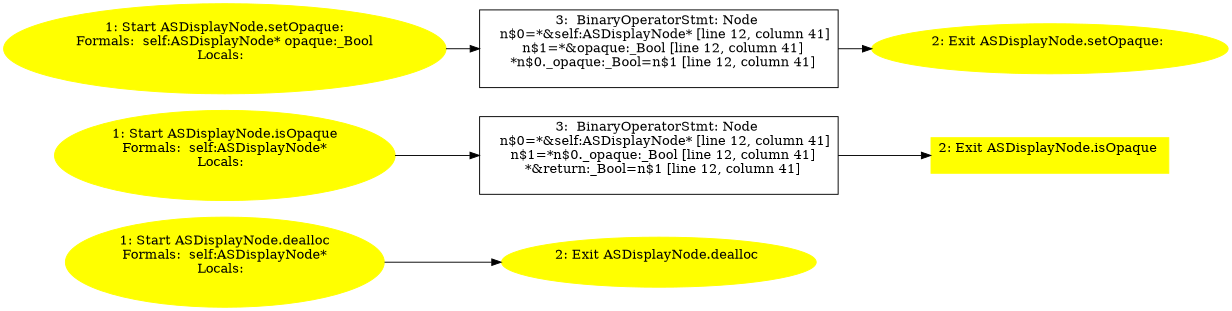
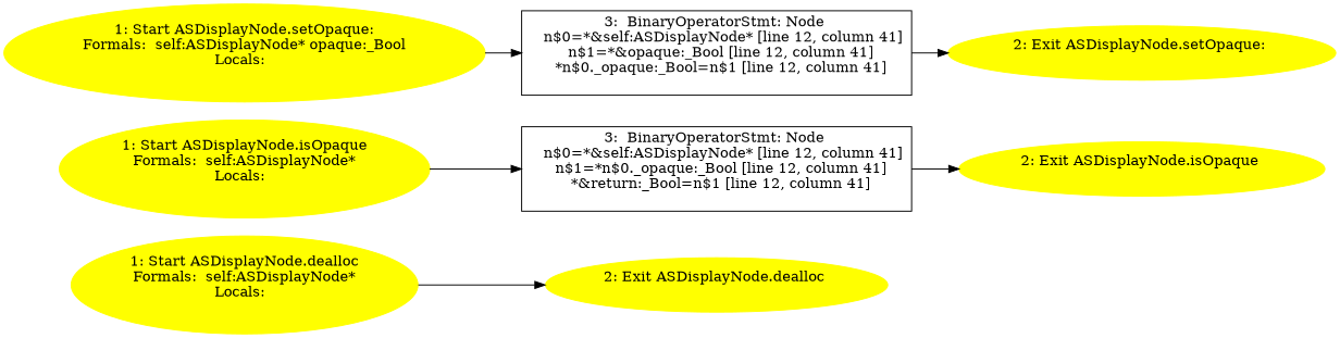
  digraph {
    rankdir=LR
    node [color=yellow style=filled]
    n1 [label="1: Start ASDisplayNode.dealloc\nFormals:  self:ASDisplayNode*\nLocals:  \n  "]
    n2 [label="2: Exit ASDisplayNode.dealloc \n  "]
    n3 [label="1: Start ASDisplayNode.isOpaque\nFormals:  self:ASDisplayNode*\nLocals:  \n  "]
    n4 [label="3:  BinaryOperatorStmt: Node \n   n$0=*&self:ASDisplayNode* [line 12, column 41]\n  n$1=*n$0._opaque:_Bool [line 12, column 41]\n  *&return:_Bool=n$1 [line 12, column 41]\n " shape=box color="" style=""]
-   n5 [label="2: Exit ASDisplayNode.isOpaque \n  " shape=box]
+   n5 [label="2: Exit ASDisplayNode.isOpaque \n  "]
    n6 [label="1: Start ASDisplayNode.setOpaque:\nFormals:  self:ASDisplayNode* opaque:_Bool\nLocals:  \n  "]
    n7 [label="3:  BinaryOperatorStmt: Node \n   n$0=*&self:ASDisplayNode* [line 12, column 41]\n  n$1=*&opaque:_Bool [line 12, column 41]\n  *n$0._opaque:_Bool=n$1 [line 12, column 41]\n " shape=box color="" style=""]
    n8 [label="2: Exit ASDisplayNode.setOpaque: \n  "]
    n1 -> n2
    n3 -> n4
    n4 -> n5
    n6 -> n7
    n7 -> n8
  }
